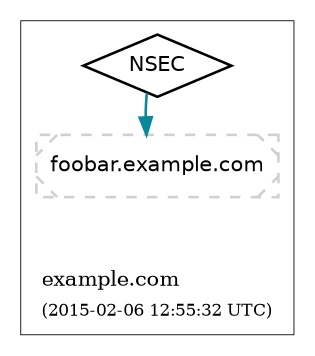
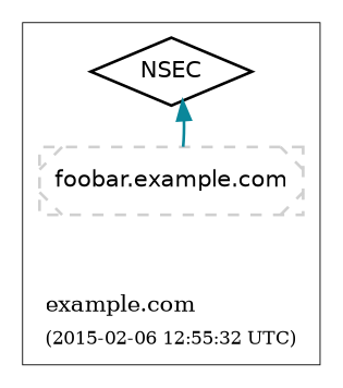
  digraph {
    compound=true
    rankdir=BT
    ranksep=0.3
    node [penwidth=1.5 shape=point style=invis]
    edge [penwidth=1.5]
    "cluster_example.com_top"
    "cluster_example.com_bottom"
    n3 [color="#d0d0d0" fillcolor="#ffffff" label=<<FONT POINT-SIZE="12" FACE="Helvetica">foobar.example.com</FONT>> shape=rectangle style="rounded,filled,dashed,diagonals"]
    n4 [color="#000000" fillcolor="#ffffff" label=<<FONT POINT-SIZE="12" FACE="Helvetica">NSEC</FONT>> shape=diamond style=filled]
    subgraph cluster_1 {
      label=<<TABLE BORDER="0"><TR><TD ALIGN="LEFT"><FONT POINT-SIZE="12">example.com</FONT></TD></TR><TR><TD ALIGN="LEFT"><FONT POINT-SIZE="10">(2015-02-06 12:55:32 UTC)</FONT></TD></TR></TABLE>>
      labeljust=l
      penwidth=0.5
      "cluster_example.com_top"
      "cluster_example.com_bottom"
      n3
      n4
    }
    "cluster_example.com_bottom" -> n3 [style=invis]
-   n3 -> n4 [color="#0a879a" dir=back style=solid]
+   n4 -> n3 [color="#0a879a" dir=back style=solid]
  }
